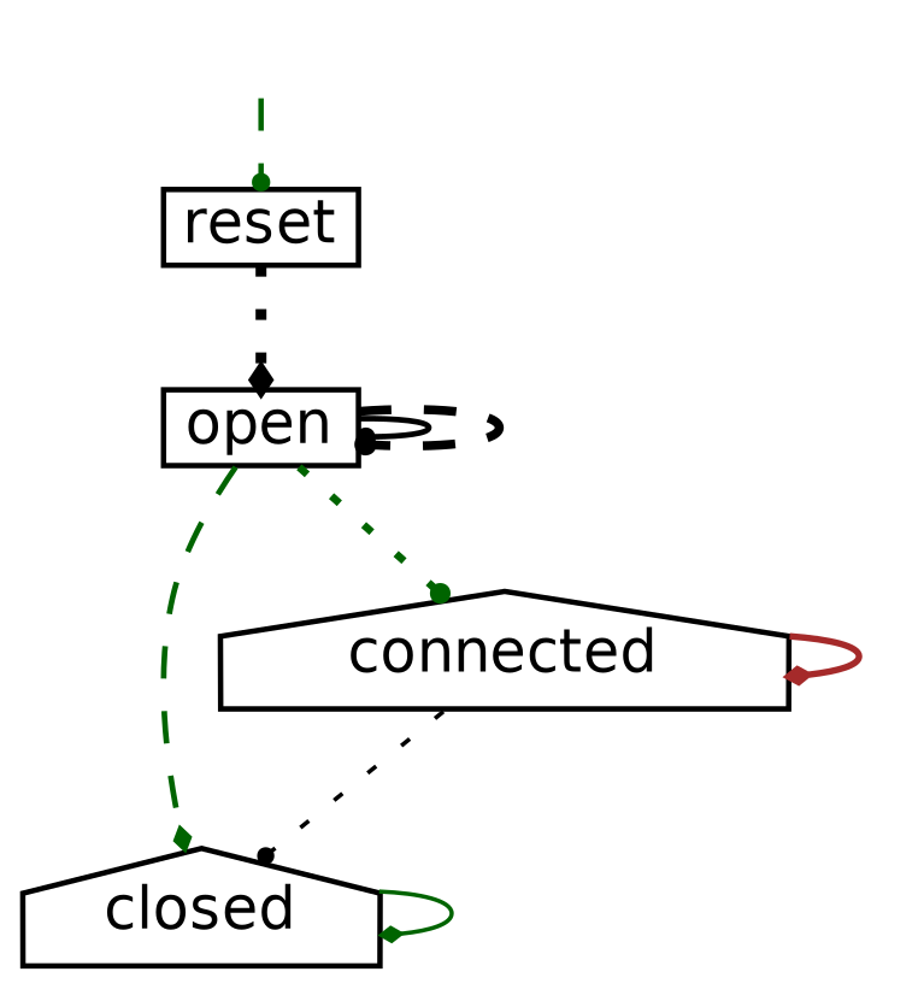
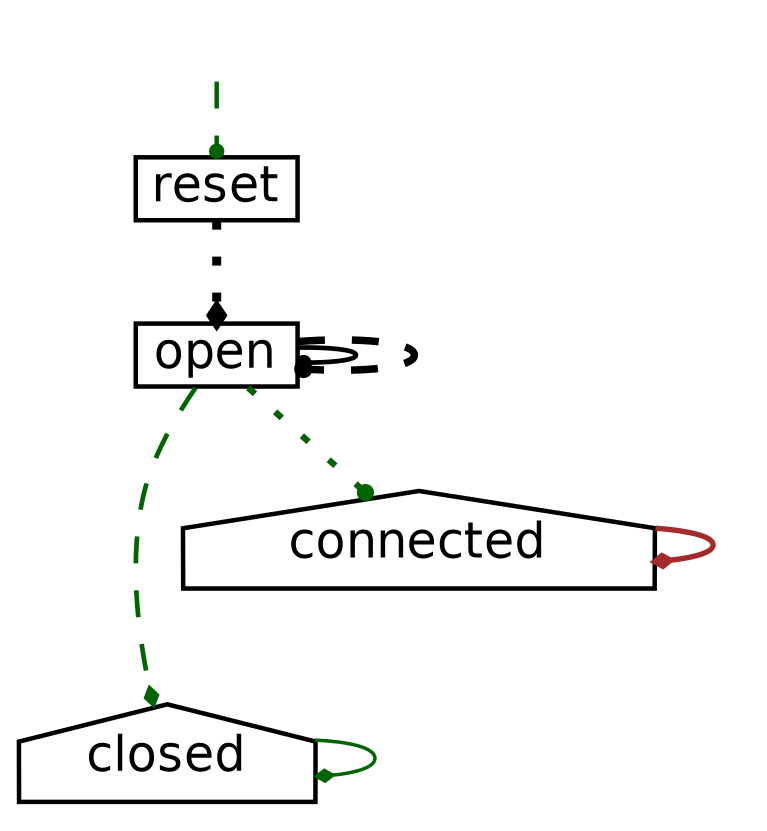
  digraph {
    nodesep=0.18
    rankdir=TB
    ranksep=0.08
    node [fontname=Helvetica fontsize=11.0 margin=0.01 shape=box]
    edge [arrowhead=dot arrowsize=.3 color=darkgreen fontname=Helvetica fontsize=6.0 margin=0.05 style=dashed penwidth=1.0413926851582251]
    None [height=0.1 shape=none style=invis width=0.1]
    reset [height=0.1 width=0.5]
    open [height=0.1 width=0.5]
    closed [height=0.1 shape=house width=0.5]
    connected [height=0.1 shape=house width=0.5]
    subgraph sub_1 {
      rank=source
      None
    }
    None -> reset [penwidth=""]
    reset -> open [arrowhead=diamond color=black label=" " penwidth=2.0043213737826426 style=dotted]
    open -> open [color=black label=" " style=solid]
    open -> open [color=black label=" " penwidth=1.662757831681574]
    open -> closed [arrowhead=diamond label=" "]
    open -> connected [label=" " penwidth=1.414973347970818 style=dotted]
    closed -> closed [arrowhead=diamond label=" " penwidth=0.7781512503836436 style=solid]
-   connected -> closed [color=black label=" " penwidth=0.7781512503836436 style=dotted]
    connected -> connected [arrowhead=diamond color=brown label=" " penwidth=1.2041199826559248 style=solid]
  }
